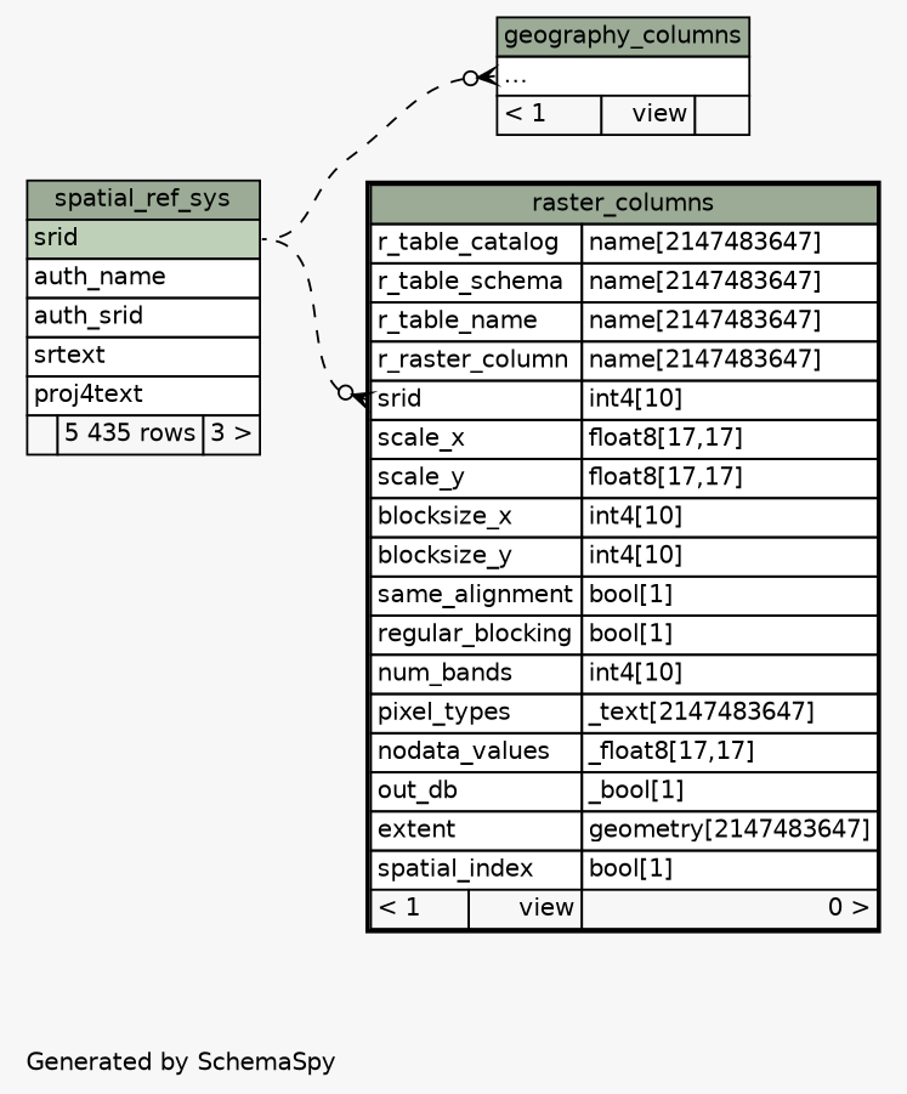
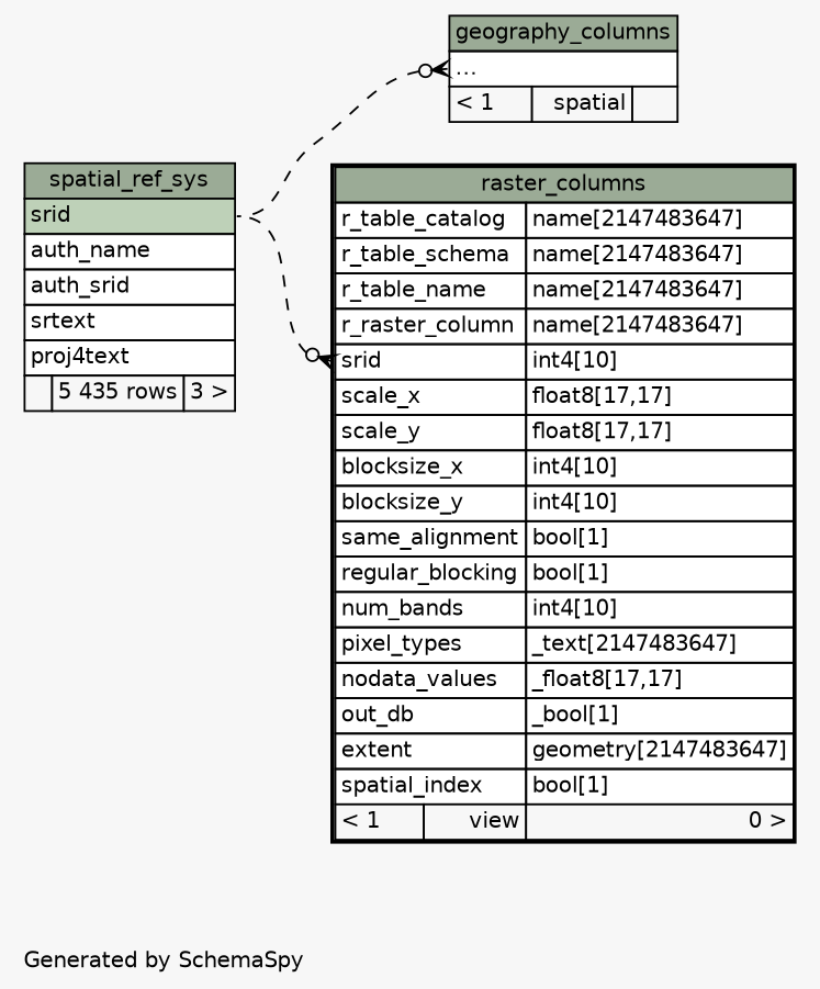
  digraph {
    bgcolor="#f7f7f7"
    fontname=Helvetica
    fontsize=11
    label="\nGenerated by SchemaSpy"
    labeljust=l
    nodesep=0.18
    rankdir=RL
    ranksep=0.46
    node [fontname=Helvetica fontsize=11 shape=plaintext]
    edge [arrowhead=none arrowsize=0.8 arrowtail=crowodot dir=back headport="srid:e" style=dashed]
-   n1 [label=<     <TABLE BORDER="0" CELLBORDER="1" CELLSPACING="0" BGCOLOR="#ffffff">       <TR><TD COLSPAN="3" BGCOLOR="#9bab96" ALIGN="CENTER">geography_columns</TD></TR>       <TR><TD PORT="elipses" COLSPAN="3" ALIGN="LEFT">...</TD></TR>       <TR><TD ALIGN="LEFT" BGCOLOR="#f7f7f7">&lt; 1</TD><TD ALIGN="RIGHT" BGCOLOR="#f7f7f7">view</TD><TD ALIGN="RIGHT" BGCOLOR="#f7f7f7">  </TD></TR>     </TABLE>>]
+   n1 [label=<     <TABLE BORDER="0" CELLBORDER="1" CELLSPACING="0" BGCOLOR="#ffffff">       <TR><TD COLSPAN="3" BGCOLOR="#9bab96" ALIGN="CENTER">geography_columns</TD></TR>       <TR><TD PORT="elipses" COLSPAN="3" ALIGN="LEFT">...</TD></TR>       <TR><TD ALIGN="LEFT" BGCOLOR="#f7f7f7">&lt; 1</TD><TD ALIGN="RIGHT" BGCOLOR="#f7f7f7">spatial</TD><TD ALIGN="RIGHT" BGCOLOR="#f7f7f7">  </TD></TR>     </TABLE>>]
    n2 [label=<     <TABLE BORDER="0" CELLBORDER="1" CELLSPACING="0" BGCOLOR="#ffffff">       <TR><TD COLSPAN="3" BGCOLOR="#9bab96" ALIGN="CENTER">spatial_ref_sys</TD></TR>       <TR><TD PORT="srid" COLSPAN="3" BGCOLOR="#bed1b8" ALIGN="LEFT">srid</TD></TR>       <TR><TD PORT="auth_name" COLSPAN="3" ALIGN="LEFT">auth_name</TD></TR>       <TR><TD PORT="auth_srid" COLSPAN="3" ALIGN="LEFT">auth_srid</TD></TR>       <TR><TD PORT="srtext" COLSPAN="3" ALIGN="LEFT">srtext</TD></TR>       <TR><TD PORT="proj4text" COLSPAN="3" ALIGN="LEFT">proj4text</TD></TR>       <TR><TD ALIGN="LEFT" BGCOLOR="#f7f7f7">  </TD><TD ALIGN="RIGHT" BGCOLOR="#f7f7f7">5 435 rows</TD><TD ALIGN="RIGHT" BGCOLOR="#f7f7f7">3 &gt;</TD></TR>     </TABLE>>]
    n3 [label=<     <TABLE BORDER="2" CELLBORDER="1" CELLSPACING="0" BGCOLOR="#ffffff">       <TR><TD COLSPAN="3" BGCOLOR="#9bab96" ALIGN="CENTER">raster_columns</TD></TR>       <TR><TD PORT="r_table_catalog" COLSPAN="2" ALIGN="LEFT">r_table_catalog</TD><TD PORT="r_table_catalog.type" ALIGN="LEFT">name[2147483647]</TD></TR>       <TR><TD PORT="r_table_schema" COLSPAN="2" ALIGN="LEFT">r_table_schema</TD><TD PORT="r_table_schema.type" ALIGN="LEFT">name[2147483647]</TD></TR>       <TR><TD PORT="r_table_name" COLSPAN="2" ALIGN="LEFT">r_table_name</TD><TD PORT="r_table_name.type" ALIGN="LEFT">name[2147483647]</TD></TR>       <TR><TD PORT="r_raster_column" COLSPAN="2" ALIGN="LEFT">r_raster_column</TD><TD PORT="r_raster_column.type" ALIGN="LEFT">name[2147483647]</TD></TR>       <TR><TD PORT="srid" COLSPAN="2" ALIGN="LEFT">srid</TD><TD PORT="srid.type" ALIGN="LEFT">int4[10]</TD></TR>       <TR><TD PORT="scale_x" COLSPAN="2" ALIGN="LEFT">scale_x</TD><TD PORT="scale_x.type" ALIGN="LEFT">float8[17,17]</TD></TR>       <TR><TD PORT="scale_y" COLSPAN="2" ALIGN="LEFT">scale_y</TD><TD PORT="scale_y.type" ALIGN="LEFT">float8[17,17]</TD></TR>       <TR><TD PORT="blocksize_x" COLSPAN="2" ALIGN="LEFT">blocksize_x</TD><TD PORT="blocksize_x.type" ALIGN="LEFT">int4[10]</TD></TR>       <TR><TD PORT="blocksize_y" COLSPAN="2" ALIGN="LEFT">blocksize_y</TD><TD PORT="blocksize_y.type" ALIGN="LEFT">int4[10]</TD></TR>       <TR><TD PORT="same_alignment" COLSPAN="2" ALIGN="LEFT">same_alignment</TD><TD PORT="same_alignment.type" ALIGN="LEFT">bool[1]</TD></TR>       <TR><TD PORT="regular_blocking" COLSPAN="2" ALIGN="LEFT">regular_blocking</TD><TD PORT="regular_blocking.type" ALIGN="LEFT">bool[1]</TD></TR>       <TR><TD PORT="num_bands" COLSPAN="2" ALIGN="LEFT">num_bands</TD><TD PORT="num_bands.type" ALIGN="LEFT">int4[10]</TD></TR>       <TR><TD PORT="pixel_types" COLSPAN="2" ALIGN="LEFT">pixel_types</TD><TD PORT="pixel_types.type" ALIGN="LEFT">_text[2147483647]</TD></TR>       <TR><TD PORT="nodata_values" COLSPAN="2" ALIGN="LEFT">nodata_values</TD><TD PORT="nodata_values.type" ALIGN="LEFT">_float8[17,17]</TD></TR>       <TR><TD PORT="out_db" COLSPAN="2" ALIGN="LEFT">out_db</TD><TD PORT="out_db.type" ALIGN="LEFT">_bool[1]</TD></TR>       <TR><TD PORT="extent" COLSPAN="2" ALIGN="LEFT">extent</TD><TD PORT="extent.type" ALIGN="LEFT">geometry[2147483647]</TD></TR>       <TR><TD PORT="spatial_index" COLSPAN="2" ALIGN="LEFT">spatial_index</TD><TD PORT="spatial_index.type" ALIGN="LEFT">bool[1]</TD></TR>       <TR><TD ALIGN="LEFT" BGCOLOR="#f7f7f7">&lt; 1</TD><TD ALIGN="RIGHT" BGCOLOR="#f7f7f7">view</TD><TD ALIGN="RIGHT" BGCOLOR="#f7f7f7">0 &gt;</TD></TR>     </TABLE>>]
    n1 -> n2 [tailport="elipses:w"]
    n3 -> n2 [tailport="srid:w"]
  }
